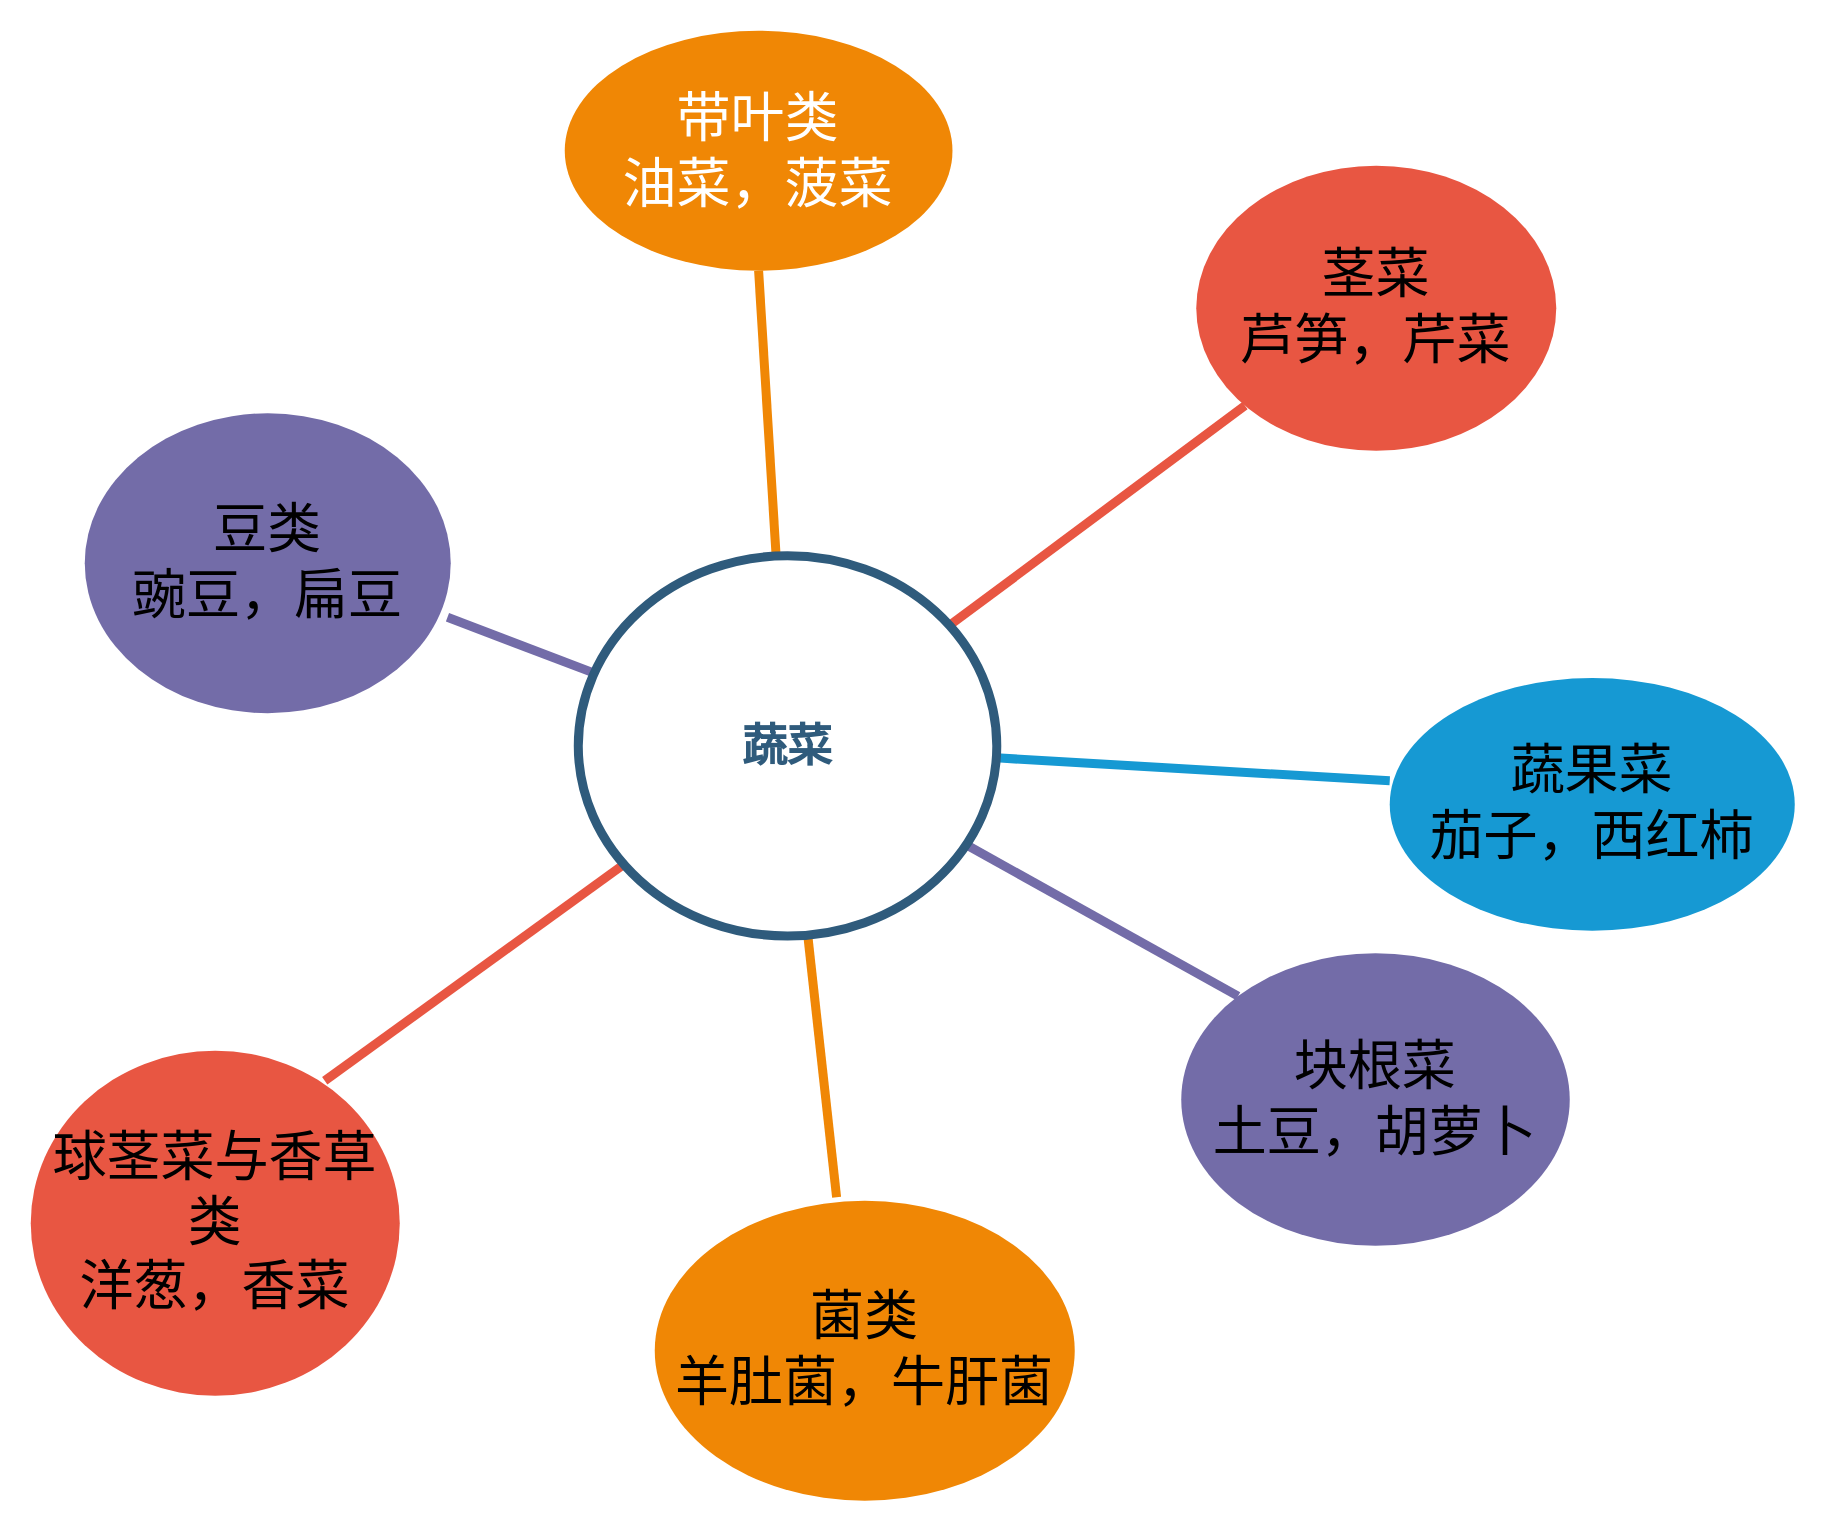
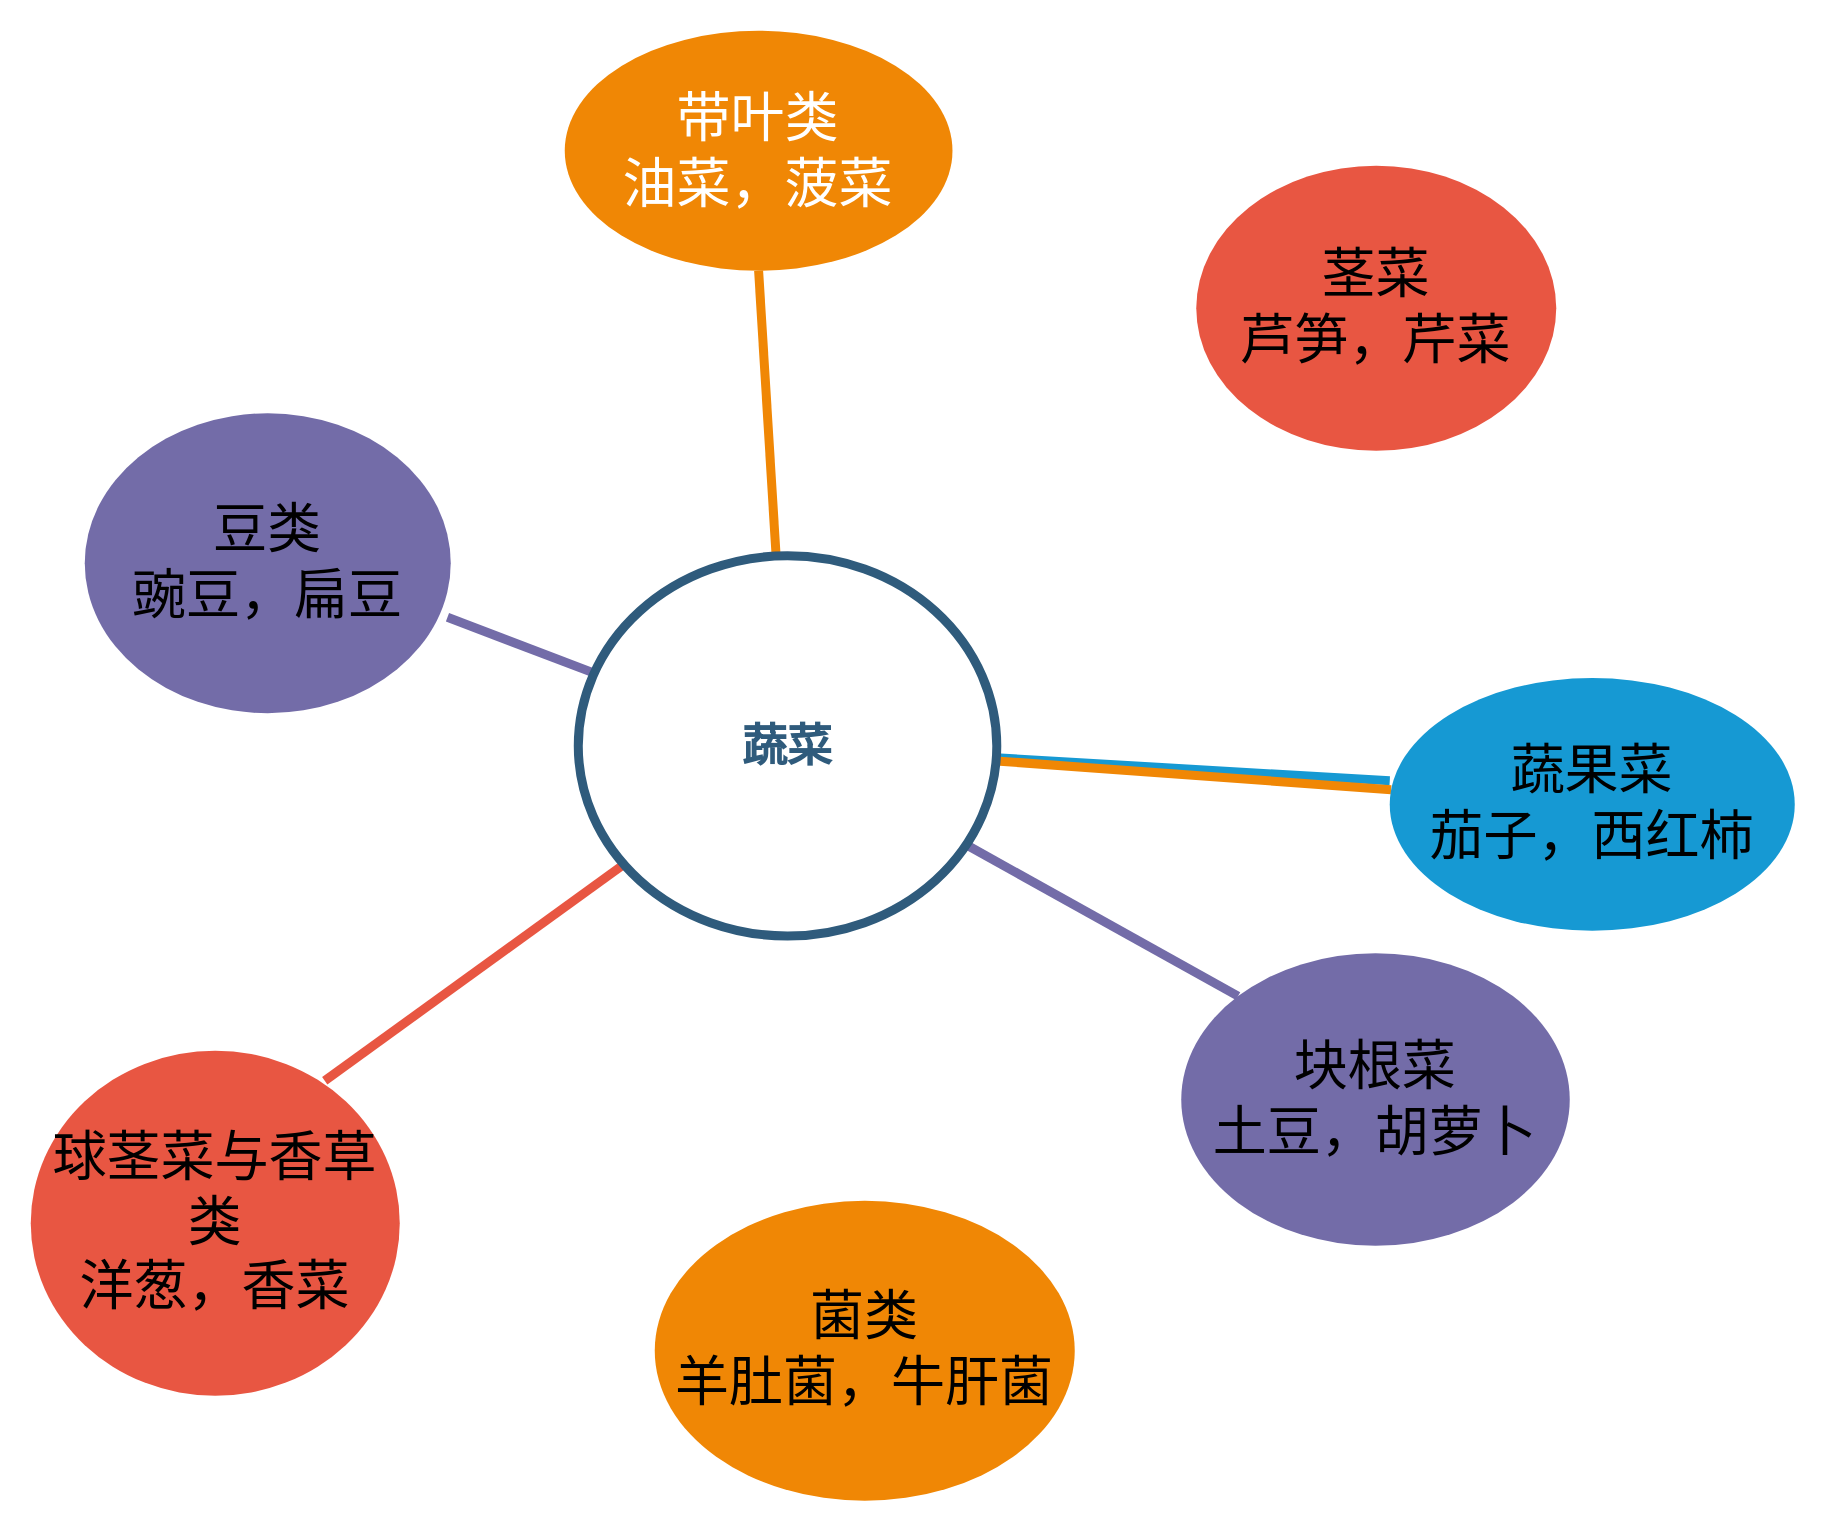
  <mxCell id="0" />
  <mxCell id="1" parent="0" />
  <mxCell id="2" value="&lt;font style=&quot;font-size: 36px&quot;&gt;带叶类&lt;br&gt;油菜，菠菜&lt;br&gt;&lt;/font&gt;" style="ellipse;whiteSpace=wrap;html=1;shadow=0;fontFamily=Helvetica;fontSize=20;fontColor=#FFFFFF;align=center;strokeWidth=3;fillColor=#F08705;strokeColor=none;gradientColor=none;" vertex="1" parent="1"><mxGeometry x="376" y="20" width="258.48" height="160" as="geometry" /></mxCell>
  <mxCell id="3" value="&lt;span style=&quot;color: rgb(0 , 0 , 0) ; font-family: &amp;#34;dengxian&amp;#34;&quot;&gt;&lt;font style=&quot;font-size: 36px&quot;&gt;茎菜&lt;br&gt;芦笋，芹菜&lt;br&gt;&lt;/font&gt;&lt;/span&gt;&lt;span style=&quot;color: rgb(0 , 0 , 0) ; font-size: medium&quot;&gt;&lt;/span&gt;" style="ellipse;whiteSpace=wrap;html=1;shadow=0;fontFamily=Helvetica;fontSize=20;fontColor=#FFFFFF;align=center;strokeWidth=3;fillColor=#E85642;strokeColor=none;" vertex="1" parent="1"><mxGeometry x="797" y="110" width="240" height="190" as="geometry" /></mxCell>
  <mxCell id="4" style="endArrow=none;strokeWidth=6;strokeColor=#f08705;html=1;entryX=0.5;entryY=1;entryDx=0;entryDy=0;" edge="1" parent="1" source="11" target="2"><mxGeometry relative="1" as="geometry"><mxPoint x="626" y="110" as="targetPoint" /></mxGeometry></mxCell>
- <mxCell id="5" style="endArrow=none;strokeWidth=6;strokeColor=#E85642;html=1;" edge="1" parent="1" source="11" target="3"><mxGeometry relative="1" as="geometry"><mxPoint x="956" y="250" as="targetPoint" /></mxGeometry></mxCell>
  <mxCell id="6" style="endArrow=none;strokeWidth=6;strokeColor=#1699D3;html=1;" edge="1" parent="1" source="11"><mxGeometry relative="1" as="geometry"><mxPoint x="926" y="520" as="targetPoint" /></mxGeometry></mxCell>
  <mxCell id="7" style="endArrow=none;strokeWidth=6;strokeColor=#736CA8;html=1;entryX=0.991;entryY=0.68;entryDx=0;entryDy=0;entryPerimeter=0;" edge="1" parent="1" source="11" target="15"><mxGeometry relative="1" as="geometry"><mxPoint x="236" y="270" as="targetPoint" /></mxGeometry></mxCell>
  <mxCell id="8" style="endArrow=none;strokeWidth=6;strokeColor=#736ca8;html=1;entryX=0;entryY=0;entryDx=0;entryDy=0;" edge="1" parent="1" source="11" target="12"><mxGeometry relative="1" as="geometry"><mxPoint x="816" y="690" as="targetPoint" /></mxGeometry></mxCell>
- <mxCell id="9" value="" style="edgeStyle=none;endArrow=none;strokeWidth=6;strokeColor=#F08705;html=1;entryX=0.433;entryY=-0.012;entryDx=0;entryDy=0;entryPerimeter=0;" edge="1" parent="1" source="11" target="13"><mxGeometry x="-120.98" y="305" width="100" height="100" as="geometry"><mxPoint x="-384.98" y="15" as="sourcePoint" /><mxPoint x="586" y="800" as="targetPoint" /></mxGeometry></mxCell>
+ <mxCell id="9" value="" style="edgeStyle=none;endArrow=none;strokeWidth=6;strokeColor=#F08705;html=1;" edge="1" parent="1" source="11" target="16"><mxGeometry x="-120.98" y="305" width="100" height="100" as="geometry"><mxPoint x="-384.98" y="15" as="sourcePoint" /><mxPoint x="586" y="800" as="targetPoint" /></mxGeometry></mxCell>
  <mxCell id="10" value="" style="edgeStyle=none;endArrow=none;strokeWidth=6;strokeColor=#E85642;html=1;" edge="1" parent="1" source="11"><mxGeometry x="-120.98" y="305" width="100" height="100" as="geometry"><mxPoint x="-384.98" y="15" as="sourcePoint" /><mxPoint x="216" y="720" as="targetPoint" /></mxGeometry></mxCell>
  <mxCell id="11" value="蔬菜" style="ellipse;whiteSpace=wrap;html=1;shadow=0;fontFamily=Helvetica;fontSize=30;fontColor=#2F5B7C;align=center;strokeColor=#2F5B7C;strokeWidth=6;fillColor=#FFFFFF;fontStyle=1;gradientColor=none;" vertex="1" parent="1"><mxGeometry x="385.02" y="370" width="279" height="253.5" as="geometry" /></mxCell>
  <mxCell id="12" value="&lt;span style=&quot;color: rgb(0 , 0 , 0) ; font-family: &amp;#34;dengxian&amp;#34;&quot;&gt;&lt;font style=&quot;font-size: 36px&quot;&gt;块根菜&lt;br&gt;土豆，胡萝卜&lt;br&gt;&lt;/font&gt;&lt;/span&gt;&lt;span style=&quot;color: rgb(0 , 0 , 0) ; font-size: medium&quot;&gt;&lt;/span&gt;" style="ellipse;whiteSpace=wrap;html=1;shadow=0;fontFamily=Helvetica;fontSize=20;fontColor=#FFFFFF;align=center;strokeWidth=3;fillColor=#736ca8;strokeColor=none;" vertex="1" parent="1"><mxGeometry x="787" y="635" width="259" height="195" as="geometry" /></mxCell>
  <mxCell id="13" value="&lt;span style=&quot;color: rgb(0 , 0 , 0) ; font-family: &amp;#34;dengxian&amp;#34;&quot;&gt;&lt;font style=&quot;font-size: 36px&quot;&gt;菌类&lt;br&gt;羊肚菌，牛肝菌&lt;br&gt;&lt;/font&gt;&lt;/span&gt;&lt;span style=&quot;color: rgb(0 , 0 , 0) ; font-size: medium&quot;&gt;&lt;/span&gt;" style="ellipse;whiteSpace=wrap;html=1;shadow=0;fontFamily=Helvetica;fontSize=20;fontColor=#FFFFFF;align=center;strokeWidth=3;fillColor=#F08705;strokeColor=none;" vertex="1" parent="1"><mxGeometry x="436" y="800" width="280" height="200" as="geometry" /></mxCell>
  <mxCell id="14" value="&lt;span style=&quot;color: rgb(0 , 0 , 0) ; font-family: &amp;#34;dengxian&amp;#34;&quot;&gt;&lt;font style=&quot;font-size: 36px&quot;&gt;球茎菜与香草类&lt;br&gt;洋葱，香菜&lt;br&gt;&lt;/font&gt;&lt;/span&gt;&lt;span style=&quot;color: rgb(0 , 0 , 0) ; font-size: medium&quot;&gt;&lt;/span&gt;" style="ellipse;whiteSpace=wrap;html=1;shadow=0;fontFamily=Helvetica;fontSize=20;fontColor=#FFFFFF;align=center;strokeWidth=3;fillColor=#E85642;strokeColor=none;" vertex="1" parent="1"><mxGeometry x="20" y="700" width="246" height="230" as="geometry" /></mxCell>
  <mxCell id="15" value="&lt;span style=&quot;color: rgb(0 , 0 , 0) ; font-family: &amp;#34;dengxian&amp;#34;&quot;&gt;&lt;font style=&quot;font-size: 36px&quot;&gt;豆类&lt;br&gt;豌豆，扁豆&lt;br&gt;&lt;/font&gt;&lt;/span&gt;&lt;span style=&quot;color: rgb(0 , 0 , 0) ; font-size: medium&quot;&gt;&lt;/span&gt;" style="ellipse;whiteSpace=wrap;html=1;shadow=0;fontFamily=Helvetica;fontSize=20;fontColor=#FFFFFF;align=center;strokeWidth=3;fillColor=#736ca8;strokeColor=none;" vertex="1" parent="1"><mxGeometry x="56" y="275" width="244" height="200" as="geometry" /></mxCell>
  <mxCell id="16" value="&lt;span style=&quot;color: rgb(0 , 0 , 0) ; font-family: &amp;#34;dengxian&amp;#34;&quot;&gt;&lt;font style=&quot;font-size: 36px&quot;&gt;蔬果菜&lt;br&gt;茄子，西红柿&lt;br&gt;&lt;/font&gt;&lt;/span&gt;&lt;span style=&quot;color: rgb(0 , 0 , 0) ; font-size: medium&quot;&gt;&lt;/span&gt;" style="ellipse;whiteSpace=wrap;html=1;shadow=0;fontFamily=Helvetica;fontSize=20;fontColor=#FFFFFF;align=center;strokeWidth=3;fillColor=#1699D3;strokeColor=none;" vertex="1" parent="1"><mxGeometry x="926" y="451.5" width="270" height="168.5" as="geometry" /></mxCell>
